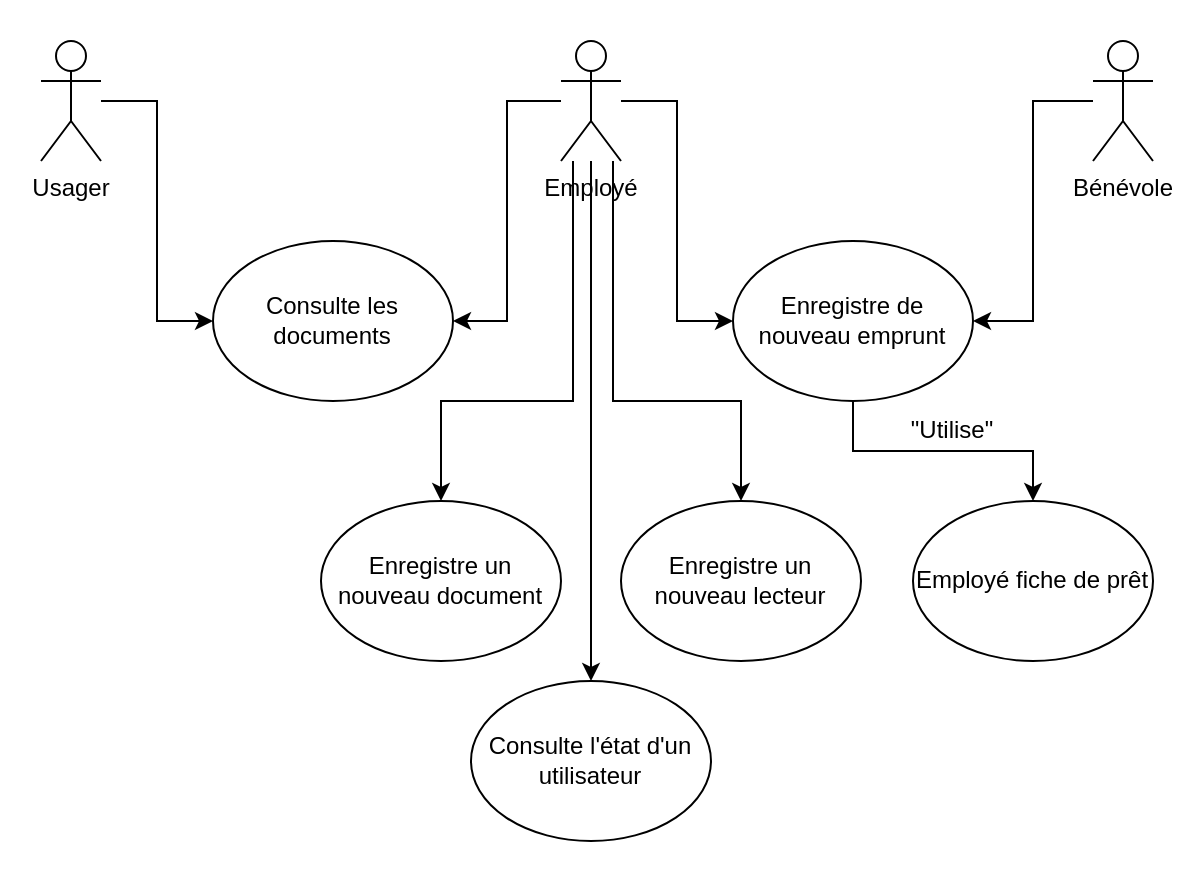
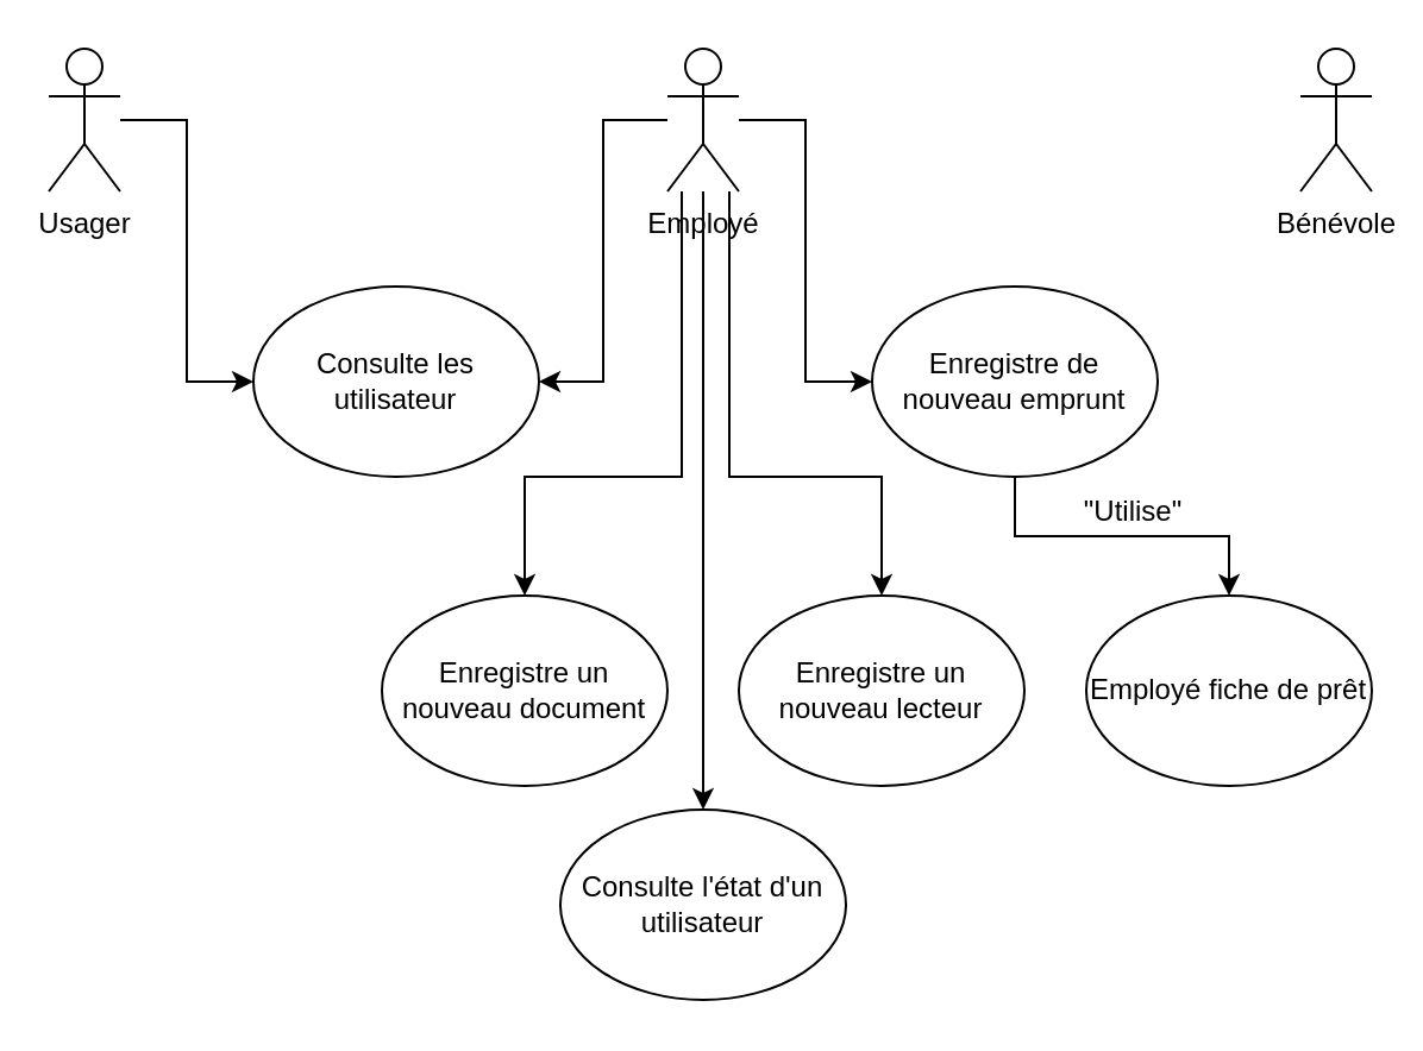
  <mxCell id="0" />
  <mxCell id="1" parent="0" />
  <mxCell id="2" style="edgeStyle=orthogonalEdgeStyle;rounded=0;orthogonalLoop=1;jettySize=auto;html=1;entryX=0;entryY=0.5;entryDx=0;entryDy=0;" edge="1" parent="1" source="3" target="12"><mxGeometry relative="1" as="geometry" /></mxCell>
  <mxCell id="3" value="Usager" style="shape=umlActor;verticalLabelPosition=bottom;verticalAlign=top;html=1;outlineConnect=0;" vertex="1" parent="1"><mxGeometry x="20" y="20" width="30" height="60" as="geometry" /></mxCell>
  <mxCell id="4" style="edgeStyle=orthogonalEdgeStyle;rounded=0;orthogonalLoop=1;jettySize=auto;html=1;entryX=1;entryY=0.5;entryDx=0;entryDy=0;" edge="1" parent="1" source="9" target="12"><mxGeometry relative="1" as="geometry" /></mxCell>
  <mxCell id="5" style="edgeStyle=orthogonalEdgeStyle;rounded=0;orthogonalLoop=1;jettySize=auto;html=1;entryX=0;entryY=0.5;entryDx=0;entryDy=0;" edge="1" parent="1" source="9" target="14"><mxGeometry relative="1" as="geometry" /></mxCell>
  <mxCell id="6" style="edgeStyle=orthogonalEdgeStyle;orthogonalLoop=1;jettySize=auto;html=1;rounded=0;" edge="1" parent="1" source="9" target="15"><mxGeometry relative="1" as="geometry"><Array as="points"><mxPoint x="286" y="200" /><mxPoint x="220" y="200" /></Array></mxGeometry></mxCell>
  <mxCell id="7" style="edgeStyle=orthogonalEdgeStyle;rounded=0;orthogonalLoop=1;jettySize=auto;html=1;" edge="1" parent="1" source="9" target="16"><mxGeometry relative="1" as="geometry"><Array as="points"><mxPoint x="306" y="200" /><mxPoint x="370" y="200" /></Array></mxGeometry></mxCell>
  <mxCell id="8" style="edgeStyle=orthogonalEdgeStyle;rounded=0;orthogonalLoop=1;jettySize=auto;html=1;entryX=0.5;entryY=0;entryDx=0;entryDy=0;" edge="1" parent="1" source="9" target="18"><mxGeometry relative="1" as="geometry" /></mxCell>
  <mxCell id="9" value="Employé" style="shape=umlActor;verticalLabelPosition=bottom;verticalAlign=top;html=1;outlineConnect=0;" vertex="1" parent="1"><mxGeometry x="280" y="20" width="30" height="60" as="geometry" /></mxCell>
- <mxCell id="10" style="edgeStyle=orthogonalEdgeStyle;rounded=0;orthogonalLoop=1;jettySize=auto;html=1;entryX=1;entryY=0.5;entryDx=0;entryDy=0;" edge="1" parent="1" source="11" target="14"><mxGeometry relative="1" as="geometry" /></mxCell>
  <mxCell id="11" value="Bénévole" style="shape=umlActor;verticalLabelPosition=bottom;verticalAlign=top;html=1;outlineConnect=0;" vertex="1" parent="1"><mxGeometry x="546" y="20" width="30" height="60" as="geometry" /></mxCell>
- <mxCell id="12" value="Consulte les documents" style="ellipse;whiteSpace=wrap;html=1;" vertex="1" parent="1"><mxGeometry x="106" y="120" width="120" height="80" as="geometry" /></mxCell>
+ <mxCell id="12" value="Consulte les utilisateur" style="ellipse;whiteSpace=wrap;html=1;" vertex="1" parent="1"><mxGeometry x="106" y="120" width="120" height="80" as="geometry" /></mxCell>
  <mxCell id="13" style="edgeStyle=orthogonalEdgeStyle;rounded=0;orthogonalLoop=1;jettySize=auto;html=1;" edge="1" parent="1" source="14" target="17"><mxGeometry relative="1" as="geometry" /></mxCell>
  <mxCell id="14" value="Enregistre de nouveau emprunt" style="ellipse;whiteSpace=wrap;html=1;" vertex="1" parent="1"><mxGeometry x="366" y="120" width="120" height="80" as="geometry" /></mxCell>
  <mxCell id="15" value="Enregistre un nouveau document" style="ellipse;whiteSpace=wrap;html=1;" vertex="1" parent="1"><mxGeometry x="160" y="250" width="120" height="80" as="geometry" /></mxCell>
  <mxCell id="16" value="Enregistre un nouveau lecteur" style="ellipse;whiteSpace=wrap;html=1;" vertex="1" parent="1"><mxGeometry x="310" y="250" width="120" height="80" as="geometry" /></mxCell>
  <mxCell id="17" value="Employé fiche de prêt" style="ellipse;whiteSpace=wrap;html=1;" vertex="1" parent="1"><mxGeometry x="456" y="250" width="120" height="80" as="geometry" /></mxCell>
  <mxCell id="18" value="Consulte l'état d'un utilisateur" style="ellipse;whiteSpace=wrap;html=1;" vertex="1" parent="1"><mxGeometry x="235" y="340" width="120" height="80" as="geometry" /></mxCell>
  <mxCell id="19" value="&quot;Utilise&quot;" style="text;strokeColor=none;align=center;fillColor=none;html=1;verticalAlign=middle;whiteSpace=wrap;rounded=0;" vertex="1" parent="1"><mxGeometry x="446" y="200" width="60" height="30" as="geometry" /></mxCell>
